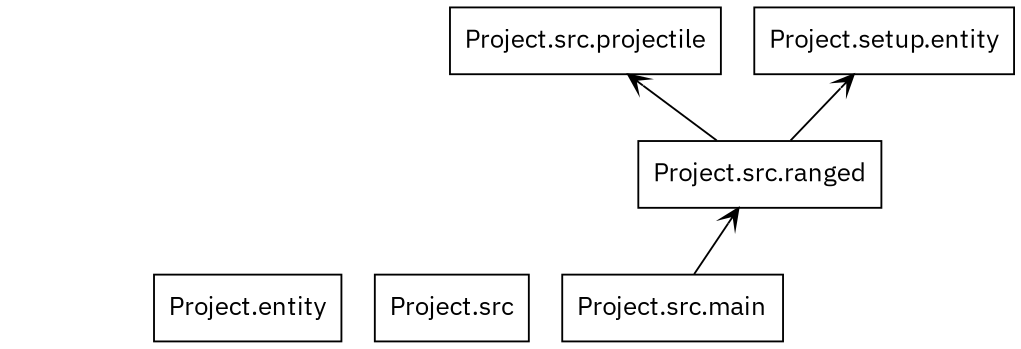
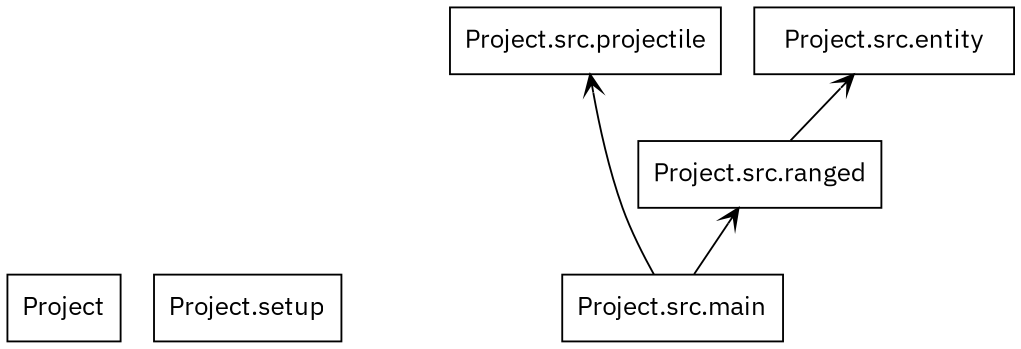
  digraph {
    fontname="IBM Plex Sans"
    rankdir=BT
    node [color=black fontname="IBM Plex Sans" shape=box style=solid]
    edge [arrowhead=open arrowtail=none fontname="IBM Plex Sans"]
-   n2 [label="Project.entity"]
-   n3 [label="Project.src"]
-   n4 [label="Project.setup.entity"]
+   n1 [label=Project]
+   n2 [label="Project.setup"]
+   n4 [label="Project.src.entity"]
    n5 [label="Project.src.main"]
    n6 [label="Project.src.projectile"]
    n7 [label="Project.src.ranged"]
-   n7 -> n6
+   n5 -> n6
    n5 -> n7
    n7 -> n4
  }
